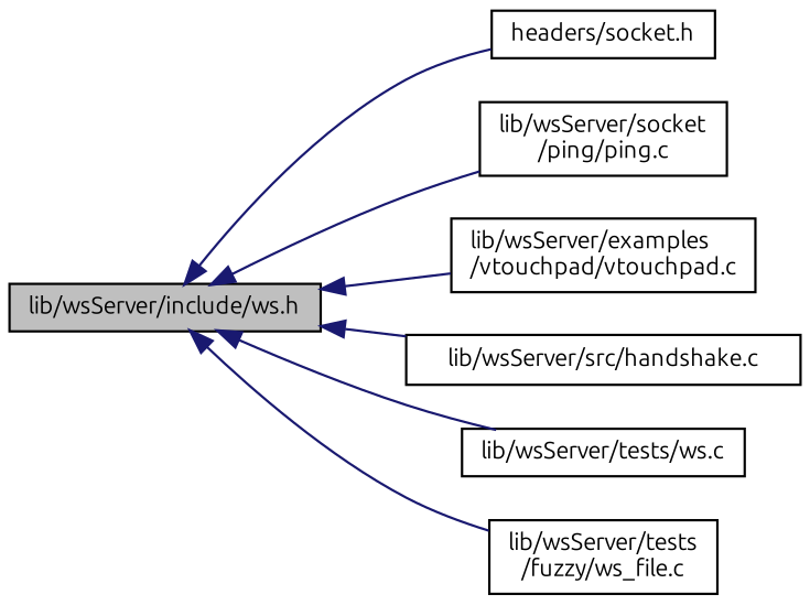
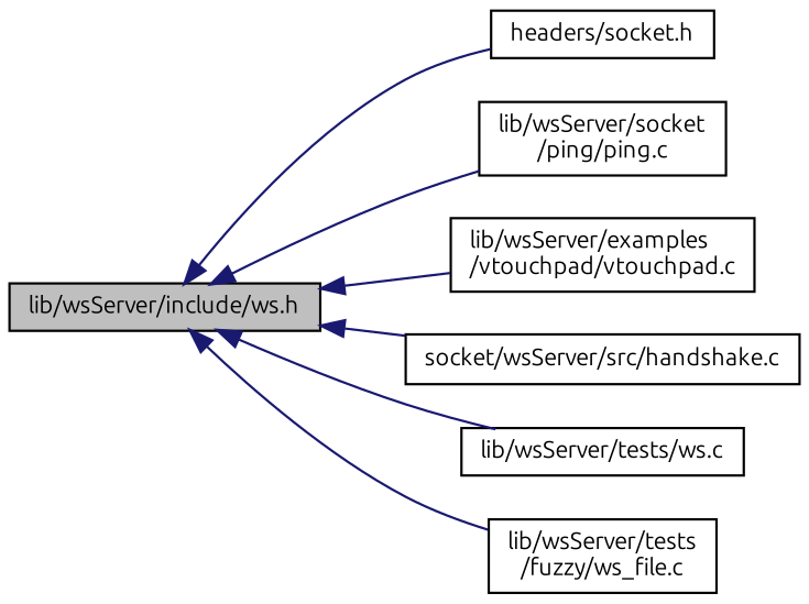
  digraph {
    fontname=Ubuntu
    rankdir=LR
    node [color=black fillcolor=white fontname=Ubuntu fontsize=10 shape=record style=filled]
    edge [color=midnightblue dir=back fontname=Ubuntu fontsize=10 labelfontname=Helvetica labelfontsize=10 style=solid]
    n1 [fillcolor=grey75 fontcolor=black height=0.2 label="lib/wsServer/include/ws.h" width=0.4]
    n2 [height=0.2 label="headers/socket.h" width=0.4]
    n3 [height=0.2 label="lib/wsServer/socket\l/ping/ping.c" width=0.4]
    n4 [height=0.2 label="lib/wsServer/examples\l/vtouchpad/vtouchpad.c" width=0.4]
-   n5 [height=0.2 label="lib/wsServer/src/handshake.c" width=0.4]
+   n5 [height=0.2 label="socket/wsServer/src/handshake.c" width=0.4]
    n6 [height=0.2 label="lib/wsServer/tests/ws.c" width=0.4]
    n7 [height=0.2 label="lib/wsServer/tests\l/fuzzy/ws_file.c" width=0.4]
    n1 -> n2
    n1 -> n3
    n1 -> n4
    n1 -> n5
    n1 -> n6
    n1 -> n7
  }
